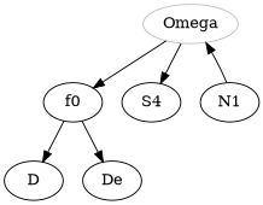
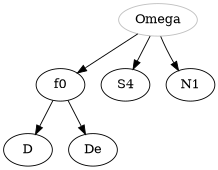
  digraph {
    Omega [color=grey]
    n2 [label=f0]
    S4
    N1
    D
    De
    Omega -> n2
    Omega -> S4 [style=uncert]
-   N1 -> Omega
+   Omega -> N1
    n2 -> D
    n2 -> De
  }
